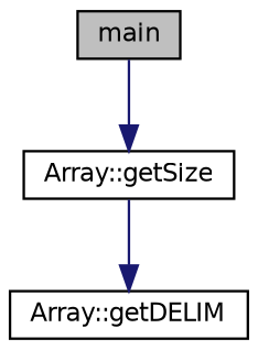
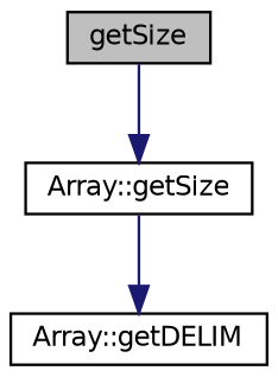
  digraph {
    rankdir=TB
    node [color=black fillcolor=white fontname=Helvetica fontsize=10 shape=record style=filled]
    edge [color=midnightblue fontname=Helvetica fontsize=10 labelfontname=Helvetica labelfontsize=10 style=solid]
-   n1 [fillcolor=grey75 fontcolor=black height=0.2 label=main width=0.4]
+   n1 [fillcolor=grey75 fontcolor=black height=0.2 label=getSize width=0.4]
    n2 [height=0.2 label="Array::getSize" width=0.4]
    n3 [height=0.2 label="Array::getDELIM" width=0.4]
    n1 -> n2
    n2 -> n3
  }
